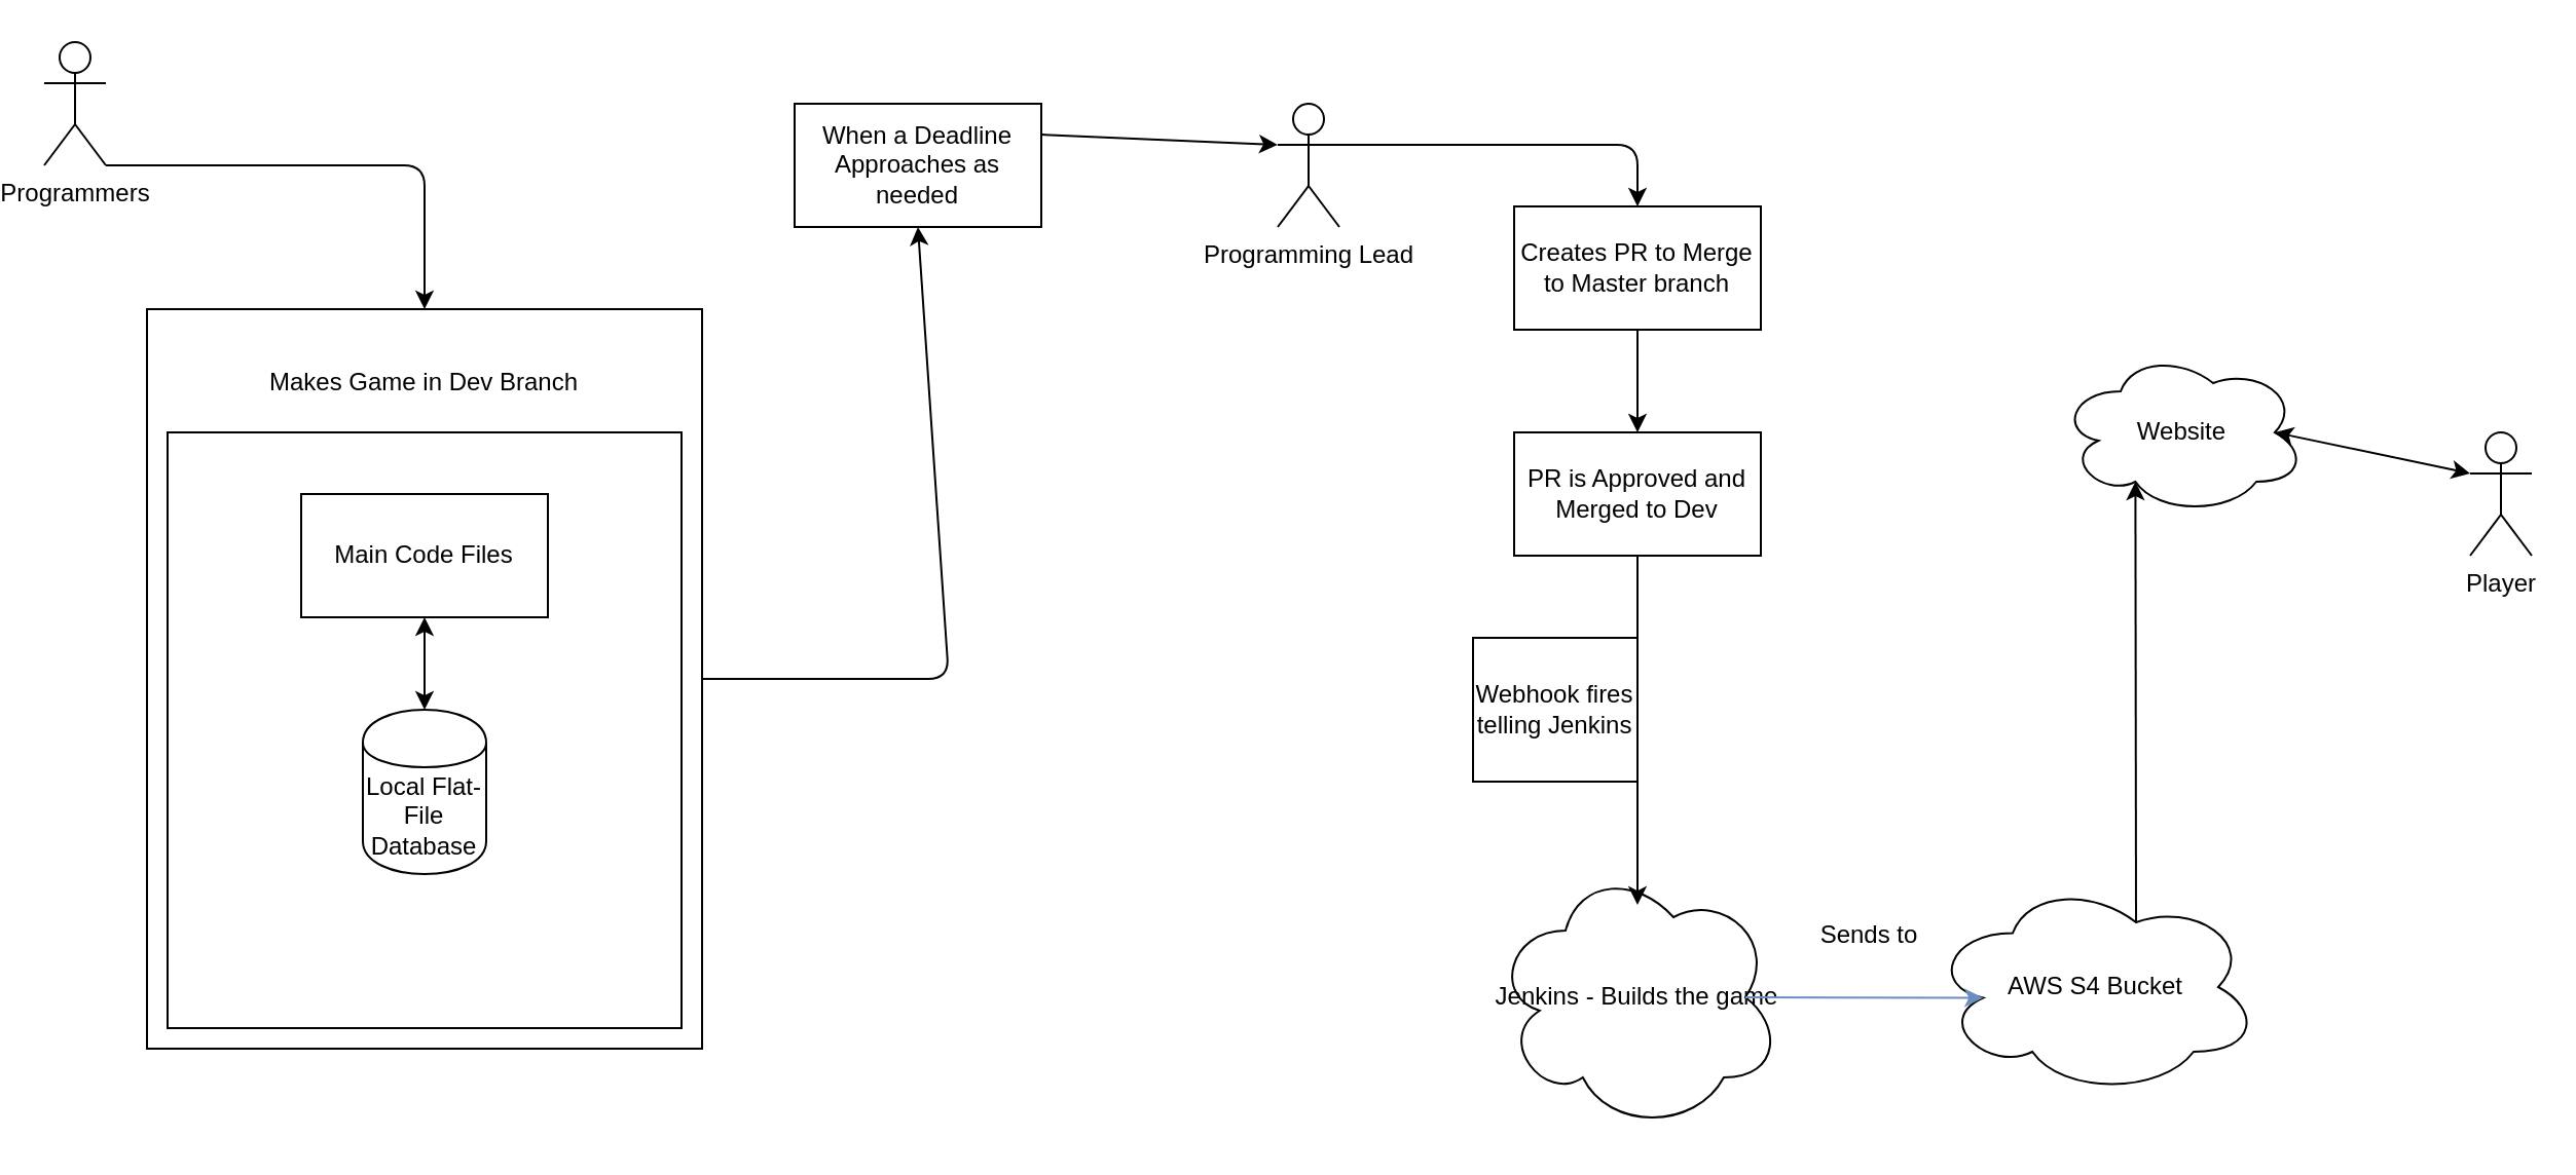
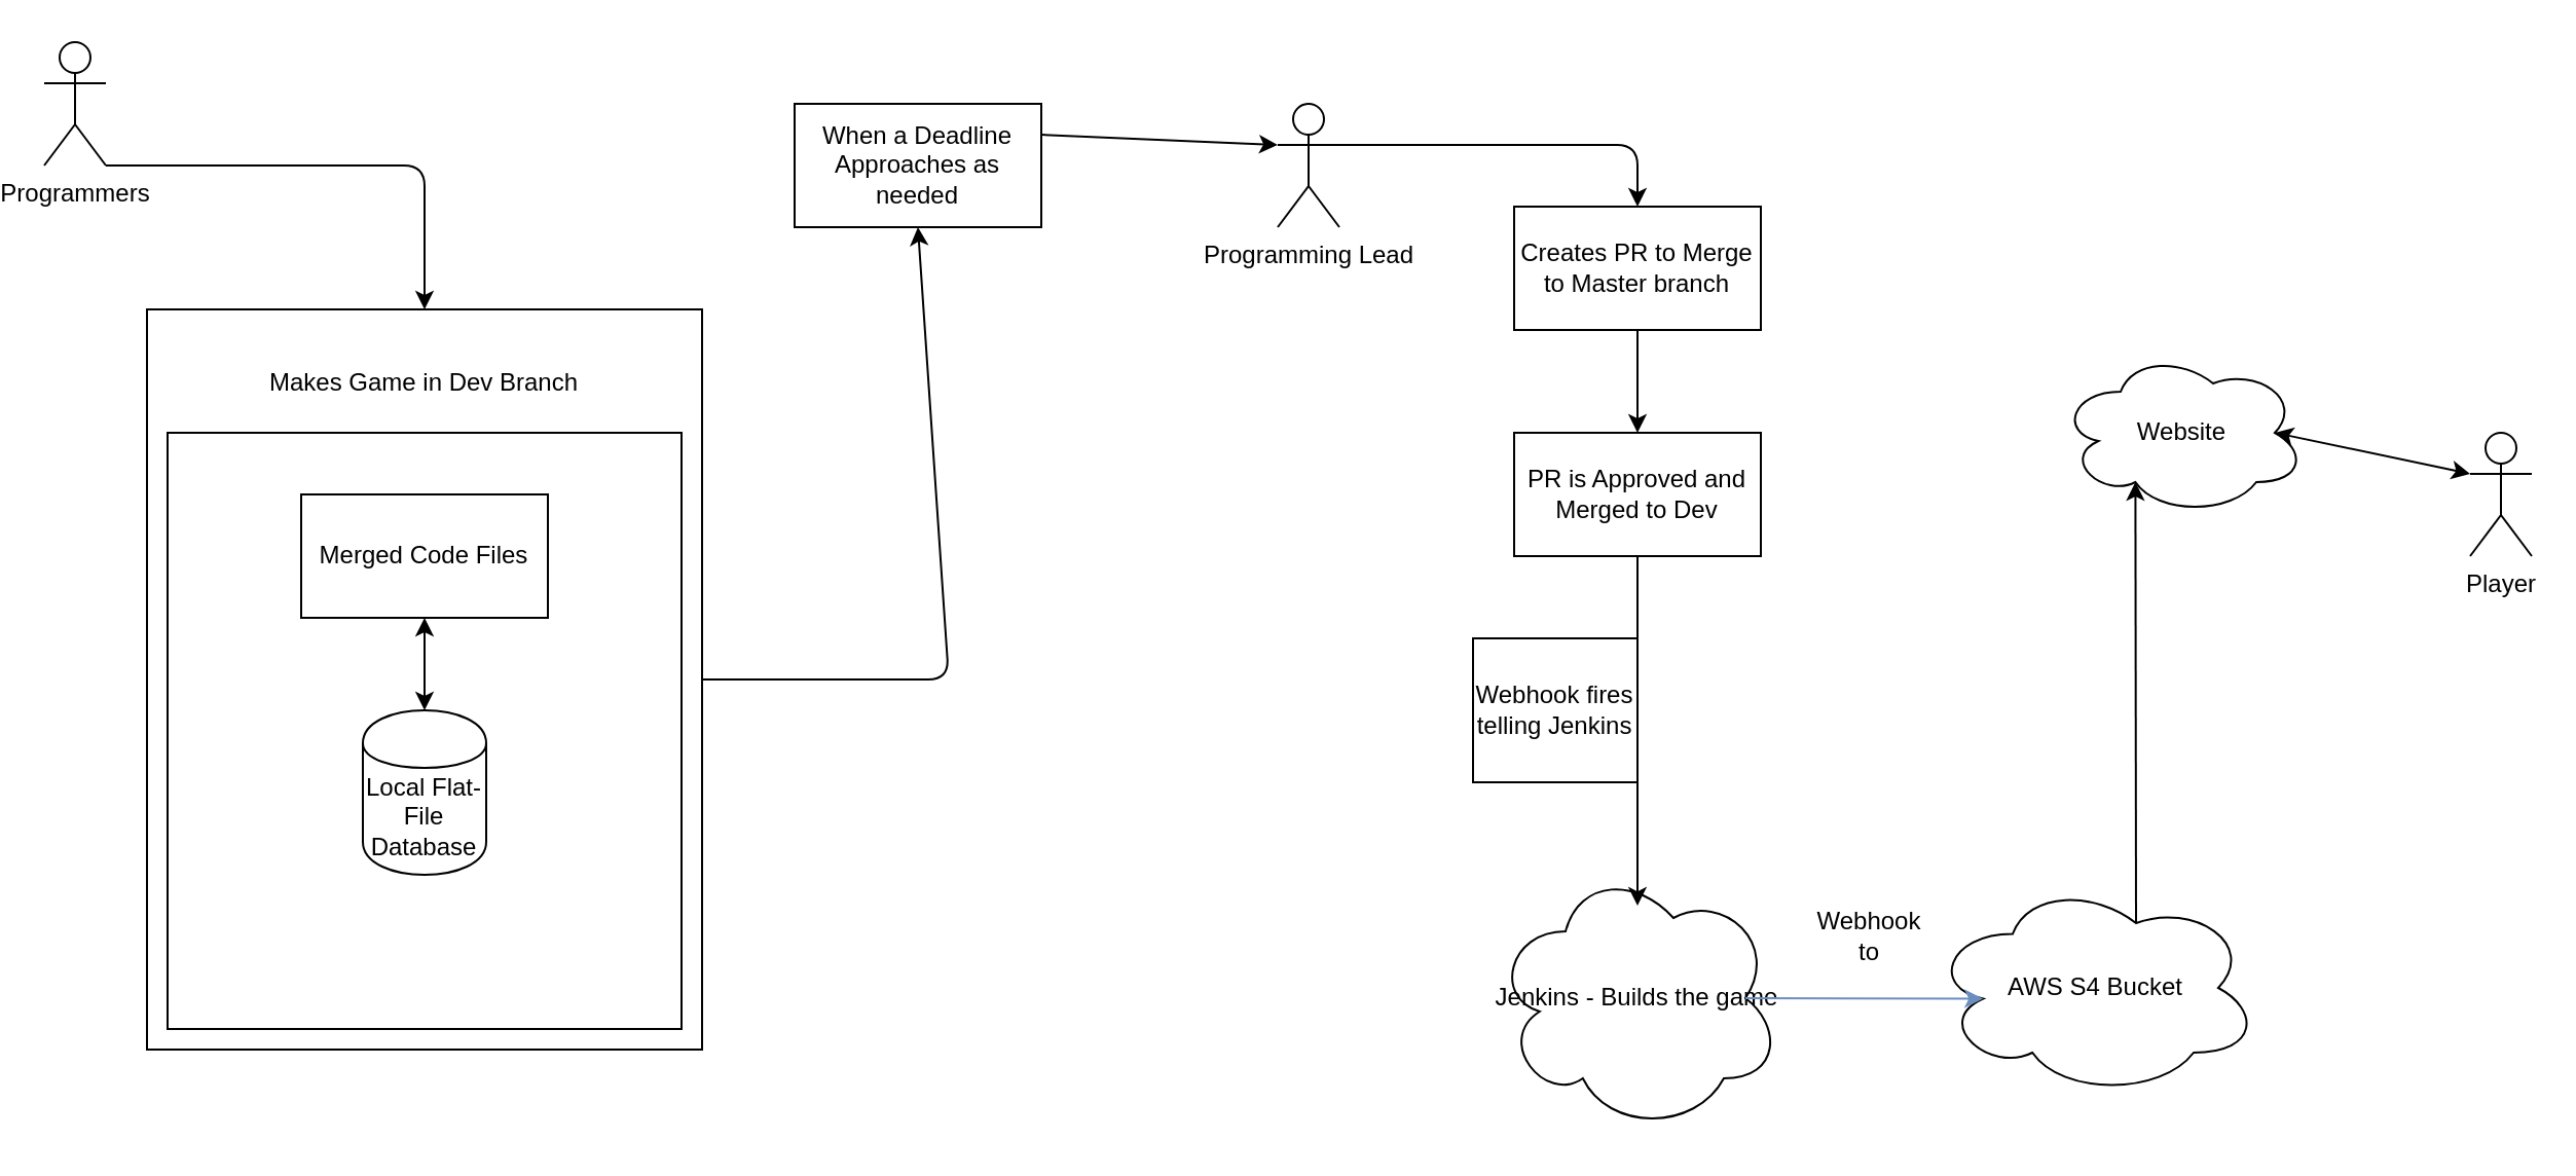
  <mxCell id="0" />
  <mxCell id="1" parent="0" />
  <mxCell id="2" value="Jenkins - Builds the game" style="ellipse;shape=cloud;whiteSpace=wrap;html=1;" vertex="1" parent="1"><mxGeometry x="725" y="420" width="140" height="130" as="geometry" /></mxCell>
  <mxCell id="3" value="Website" style="ellipse;shape=cloud;whiteSpace=wrap;html=1;" vertex="1" parent="1"><mxGeometry x="1000" y="170" width="120" height="80" as="geometry" /></mxCell>
  <mxCell id="4" value="&lt;div&gt;Programming Lead&lt;/div&gt;" style="shape=umlActor;verticalLabelPosition=bottom;labelBackgroundColor=#ffffff;verticalAlign=top;html=1;outlineConnect=0;" vertex="1" parent="1"><mxGeometry x="620" y="50" width="30" height="60" as="geometry" /></mxCell>
  <mxCell id="5" value="AWS S4 Bucket" style="ellipse;shape=cloud;whiteSpace=wrap;html=1;" vertex="1" parent="1"><mxGeometry x="937.5" y="427.5" width="160" height="105" as="geometry" /></mxCell>
  <mxCell id="6" value="Creates PR to Merge to Master branch" style="rounded=0;whiteSpace=wrap;html=1;" vertex="1" parent="1"><mxGeometry x="735" y="100" width="120" height="60" as="geometry" /></mxCell>
  <mxCell id="7" value="" style="endArrow=classic;html=1;entryX=0.5;entryY=0;entryDx=0;entryDy=0;" edge="1" parent="1" target="6"><mxGeometry width="50" height="50" relative="1" as="geometry"><mxPoint x="650" y="70" as="sourcePoint" /><mxPoint x="685" y="740" as="targetPoint" /><Array as="points"><mxPoint x="795" y="70" /></Array></mxGeometry></mxCell>
  <mxCell id="8" value="&lt;div&gt;PR is Approved and Merged to Dev&lt;/div&gt;" style="rounded=0;whiteSpace=wrap;html=1;" vertex="1" parent="1"><mxGeometry x="735" y="210" width="120" height="60" as="geometry" /></mxCell>
  <mxCell id="9" value="" style="endArrow=classic;html=1;exitX=0.5;exitY=1;exitDx=0;exitDy=0;entryX=0.5;entryY=0;entryDx=0;entryDy=0;" edge="1" parent="1" source="6" target="8"><mxGeometry width="50" height="50" relative="1" as="geometry"><mxPoint x="665" y="220" as="sourcePoint" /><mxPoint x="715" y="170" as="targetPoint" /></mxGeometry></mxCell>
  <mxCell id="10" value="" style="endArrow=classic;html=1;exitX=0.5;exitY=1;exitDx=0;exitDy=0;entryX=0.5;entryY=0.154;entryDx=0;entryDy=0;entryPerimeter=0;" edge="1" parent="1" source="8" target="2"><mxGeometry width="50" height="50" relative="1" as="geometry"><mxPoint x="755" y="350" as="sourcePoint" /><mxPoint x="805" y="300" as="targetPoint" /></mxGeometry></mxCell>
  <mxCell id="11" value="Webhook fires telling Jenkins" style="text;html=1;strokeColor=#000000;fillColor=none;align=center;verticalAlign=middle;whiteSpace=wrap;rounded=0;" vertex="1" parent="1"><mxGeometry x="715" y="310" width="80" height="70" as="geometry" /></mxCell>
  <mxCell id="12" value="" style="endArrow=classic;html=1;exitX=0.875;exitY=0.5;exitDx=0;exitDy=0;exitPerimeter=0;entryX=0.16;entryY=0.55;entryDx=0;entryDy=0;entryPerimeter=0;fillColor=#dae8fc;strokeColor=#6c8ebf;" edge="1" parent="1" source="2" target="5"><mxGeometry width="50" height="50" relative="1" as="geometry"><mxPoint x="925" y="530" as="sourcePoint" /><mxPoint x="975" y="480" as="targetPoint" /></mxGeometry></mxCell>
- <mxCell id="13" value="&lt;div&gt;Sends to&lt;/div&gt;" style="text;html=1;strokeColor=none;fillColor=none;align=center;verticalAlign=middle;whiteSpace=wrap;rounded=0;" vertex="1" parent="1"><mxGeometry x="877.5" y="430" width="60" height="50" as="geometry" /></mxCell>
+ <mxCell id="13" value="&lt;div&gt;Webhook to&lt;/div&gt;" style="text;html=1;strokeColor=none;fillColor=none;align=center;verticalAlign=middle;whiteSpace=wrap;rounded=0;" vertex="1" parent="1"><mxGeometry x="877.5" y="430" width="60" height="50" as="geometry" /></mxCell>
  <mxCell id="14" value="Player" style="shape=umlActor;verticalLabelPosition=bottom;labelBackgroundColor=#ffffff;verticalAlign=top;html=1;outlineConnect=0;strokeColor=#000000;" vertex="1" parent="1"><mxGeometry x="1200" y="210" width="30" height="60" as="geometry" /></mxCell>
  <mxCell id="15" value="" style="endArrow=classic;html=1;exitX=0.625;exitY=0.2;exitDx=0;exitDy=0;exitPerimeter=0;entryX=0.31;entryY=0.8;entryDx=0;entryDy=0;entryPerimeter=0;" edge="1" parent="1" source="5" target="3"><mxGeometry width="50" height="50" relative="1" as="geometry"><mxPoint x="1030" y="420" as="sourcePoint" /><mxPoint x="1080" y="370" as="targetPoint" /></mxGeometry></mxCell>
  <mxCell id="16" value="" style="endArrow=classic;startArrow=classic;html=1;exitX=0.875;exitY=0.5;exitDx=0;exitDy=0;exitPerimeter=0;entryX=0;entryY=0.333;entryDx=0;entryDy=0;entryPerimeter=0;" edge="1" parent="1" source="3" target="14"><mxGeometry width="50" height="50" relative="1" as="geometry"><mxPoint x="1130" y="400" as="sourcePoint" /><mxPoint x="1180" y="350" as="targetPoint" /></mxGeometry></mxCell>
  <mxCell id="17" value="&lt;div&gt;Programmers&lt;/div&gt;&lt;div&gt;&lt;br&gt;&lt;/div&gt;" style="shape=umlActor;verticalLabelPosition=bottom;labelBackgroundColor=#ffffff;verticalAlign=top;html=1;outlineConnect=0;strokeColor=#000000;" vertex="1" parent="1"><mxGeometry x="20" y="20" width="30" height="60" as="geometry" /></mxCell>
  <mxCell id="18" value="&lt;div&gt;Makes Game in Dev Branch&lt;/div&gt;&lt;div&gt;&lt;br&gt;&lt;/div&gt;&lt;div&gt;&lt;br&gt;&lt;/div&gt;&lt;div&gt;&lt;br&gt;&lt;/div&gt;&lt;div&gt;&lt;br&gt;&lt;/div&gt;&lt;div&gt;&lt;br&gt;&lt;/div&gt;&lt;div&gt;&lt;br&gt;&lt;/div&gt;&lt;div&gt;&lt;br&gt;&lt;/div&gt;&lt;div&gt;&lt;br&gt;&lt;/div&gt;&lt;div&gt;&lt;br&gt;&lt;/div&gt;&lt;div&gt;&lt;br&gt;&lt;/div&gt;&lt;div&gt;&lt;br&gt;&lt;/div&gt;&lt;div&gt;&lt;br&gt;&lt;/div&gt;&lt;div&gt;&lt;br&gt;&lt;/div&gt;&lt;div&gt;&lt;br&gt;&lt;/div&gt;&lt;div&gt;&lt;br&gt;&lt;/div&gt;&lt;div&gt;&lt;br&gt;&lt;/div&gt;&lt;div&gt;&lt;br&gt;&lt;/div&gt;&lt;div&gt;&lt;br&gt;&lt;/div&gt;&lt;div&gt;&lt;br&gt;&lt;/div&gt;&lt;div&gt;&lt;br&gt;&lt;/div&gt;" style="rounded=0;whiteSpace=wrap;html=1;strokeColor=#000000;" vertex="1" parent="1"><mxGeometry x="70" y="150" width="270" height="360" as="geometry" /></mxCell>
  <mxCell id="19" value="" style="endArrow=classic;html=1;exitX=1;exitY=1;exitDx=0;exitDy=0;exitPerimeter=0;entryX=0.5;entryY=0;entryDx=0;entryDy=0;" edge="1" parent="1" source="17" target="18"><mxGeometry width="50" height="50" relative="1" as="geometry"><mxPoint x="110" y="150" as="sourcePoint" /><mxPoint x="160" y="100" as="targetPoint" /><Array as="points"><mxPoint x="205" y="80" /></Array></mxGeometry></mxCell>
  <mxCell id="20" value="" style="rounded=0;whiteSpace=wrap;html=1;strokeColor=#000000;" vertex="1" parent="1"><mxGeometry x="80" y="210" width="250" height="290" as="geometry" /></mxCell>
- <mxCell id="21" value="Main Code Files" style="rounded=0;whiteSpace=wrap;html=1;strokeColor=#000000;" vertex="1" parent="1"><mxGeometry x="145" y="240" width="120" height="60" as="geometry" /></mxCell>
+ <mxCell id="21" value="Merged Code Files" style="rounded=0;whiteSpace=wrap;html=1;strokeColor=#000000;" vertex="1" parent="1"><mxGeometry x="145" y="240" width="120" height="60" as="geometry" /></mxCell>
  <mxCell id="22" value="Local Flat-File Database" style="shape=cylinder;whiteSpace=wrap;html=1;boundedLbl=1;backgroundOutline=1;strokeColor=#000000;" vertex="1" parent="1"><mxGeometry x="175" y="345" width="60" height="80" as="geometry" /></mxCell>
  <mxCell id="23" value="" style="endArrow=classic;startArrow=classic;html=1;entryX=0.5;entryY=1;entryDx=0;entryDy=0;exitX=0.5;exitY=0;exitDx=0;exitDy=0;" edge="1" parent="1" source="22" target="21"><mxGeometry width="50" height="50" relative="1" as="geometry"><mxPoint x="110" y="420" as="sourcePoint" /><mxPoint x="160" y="370" as="targetPoint" /></mxGeometry></mxCell>
  <mxCell id="24" value="When a Deadline Approaches as needed" style="rounded=0;whiteSpace=wrap;html=1;strokeColor=#000000;" vertex="1" parent="1"><mxGeometry x="385" y="50" width="120" height="60" as="geometry" /></mxCell>
  <mxCell id="25" value="" style="endArrow=classic;html=1;exitX=1;exitY=0.5;exitDx=0;exitDy=0;entryX=0.5;entryY=1;entryDx=0;entryDy=0;" edge="1" parent="1" source="18" target="24"><mxGeometry width="50" height="50" relative="1" as="geometry"><mxPoint x="470" y="370" as="sourcePoint" /><mxPoint x="520" y="320" as="targetPoint" /><Array as="points"><mxPoint x="460" y="330" /></Array></mxGeometry></mxCell>
  <mxCell id="26" value="" style="endArrow=classic;html=1;exitX=1;exitY=0.25;exitDx=0;exitDy=0;entryX=0;entryY=0.333;entryDx=0;entryDy=0;entryPerimeter=0;" edge="1" parent="1" source="24" target="4"><mxGeometry width="50" height="50" relative="1" as="geometry"><mxPoint x="590" y="350" as="sourcePoint" /><mxPoint x="640" y="300" as="targetPoint" /></mxGeometry></mxCell>
